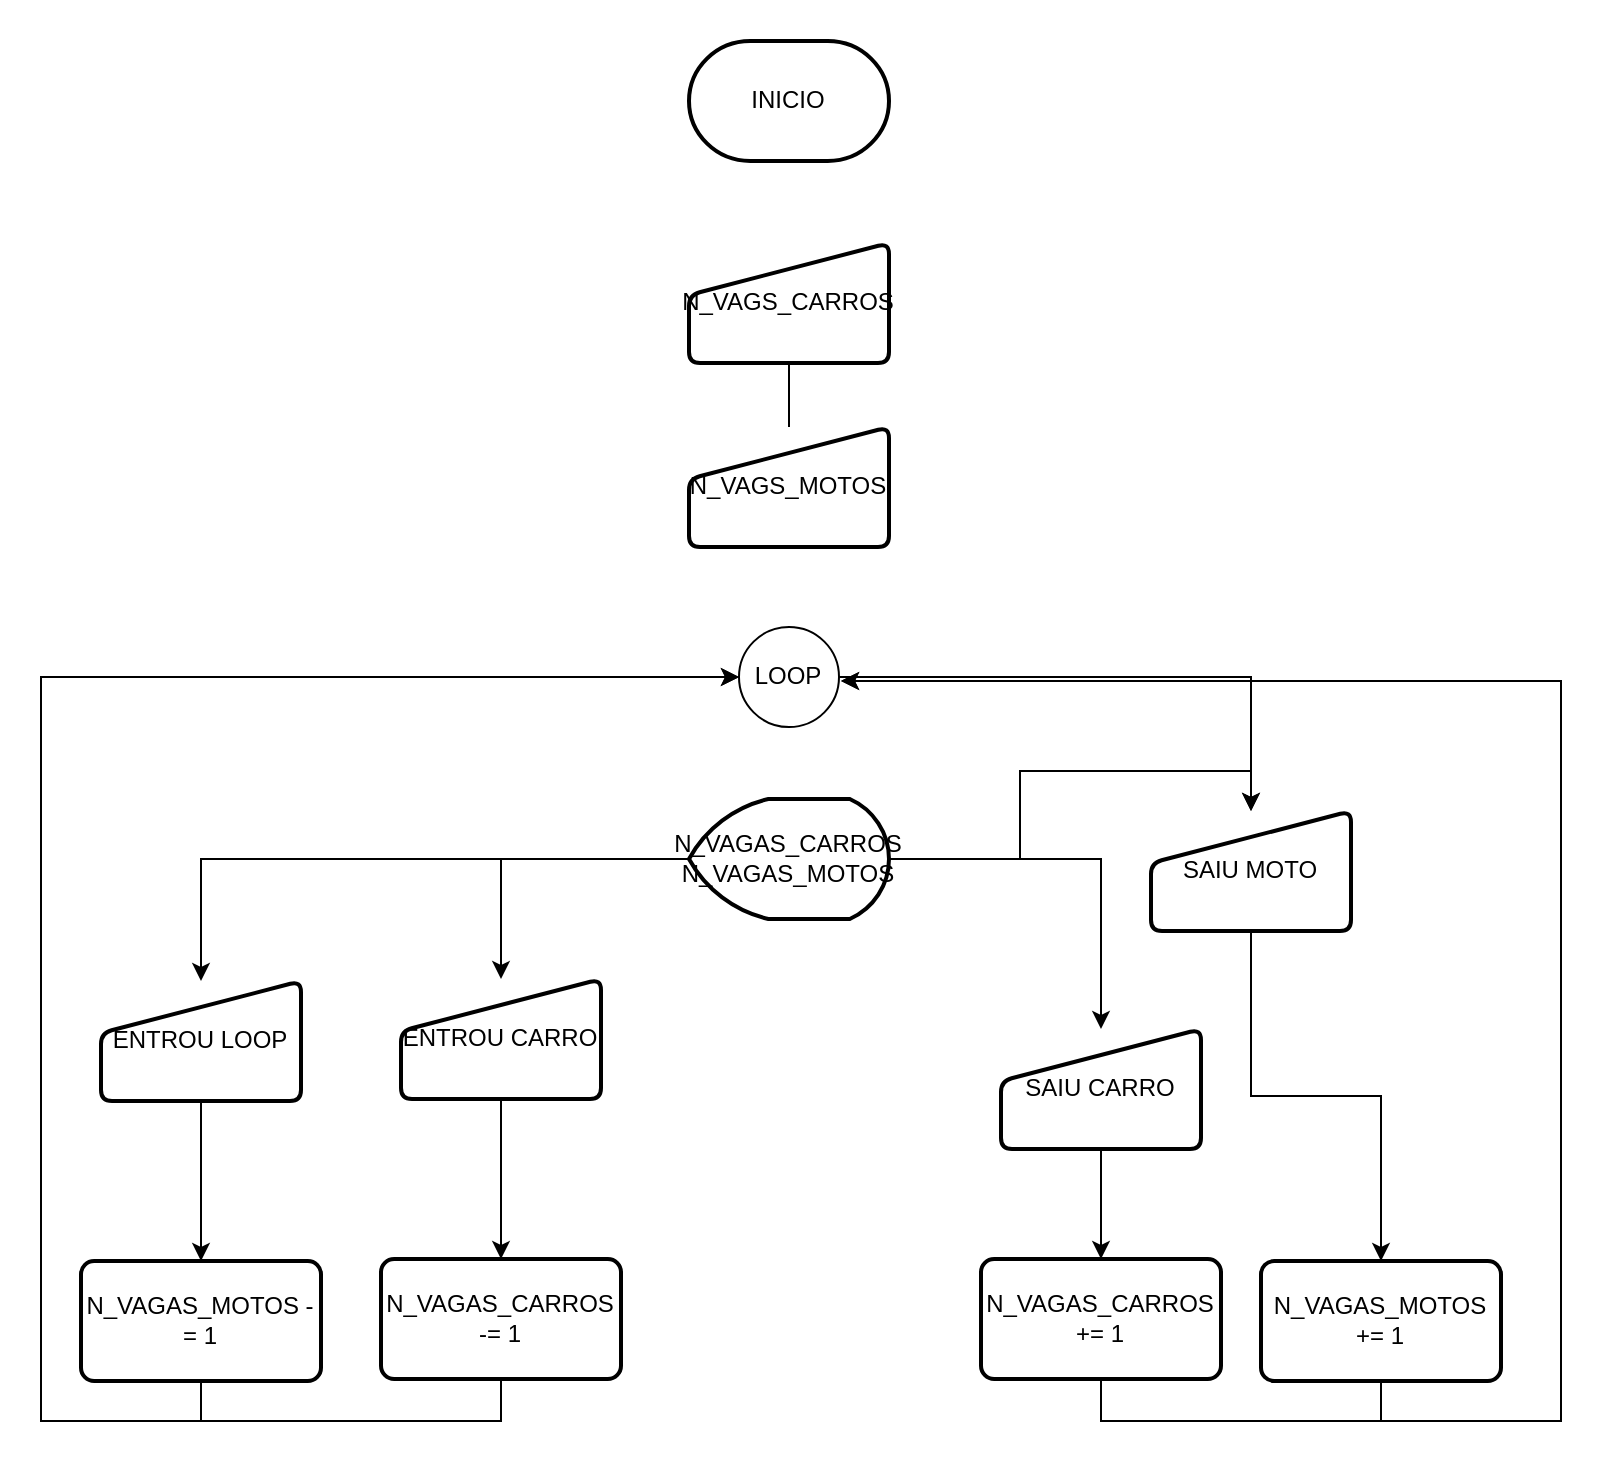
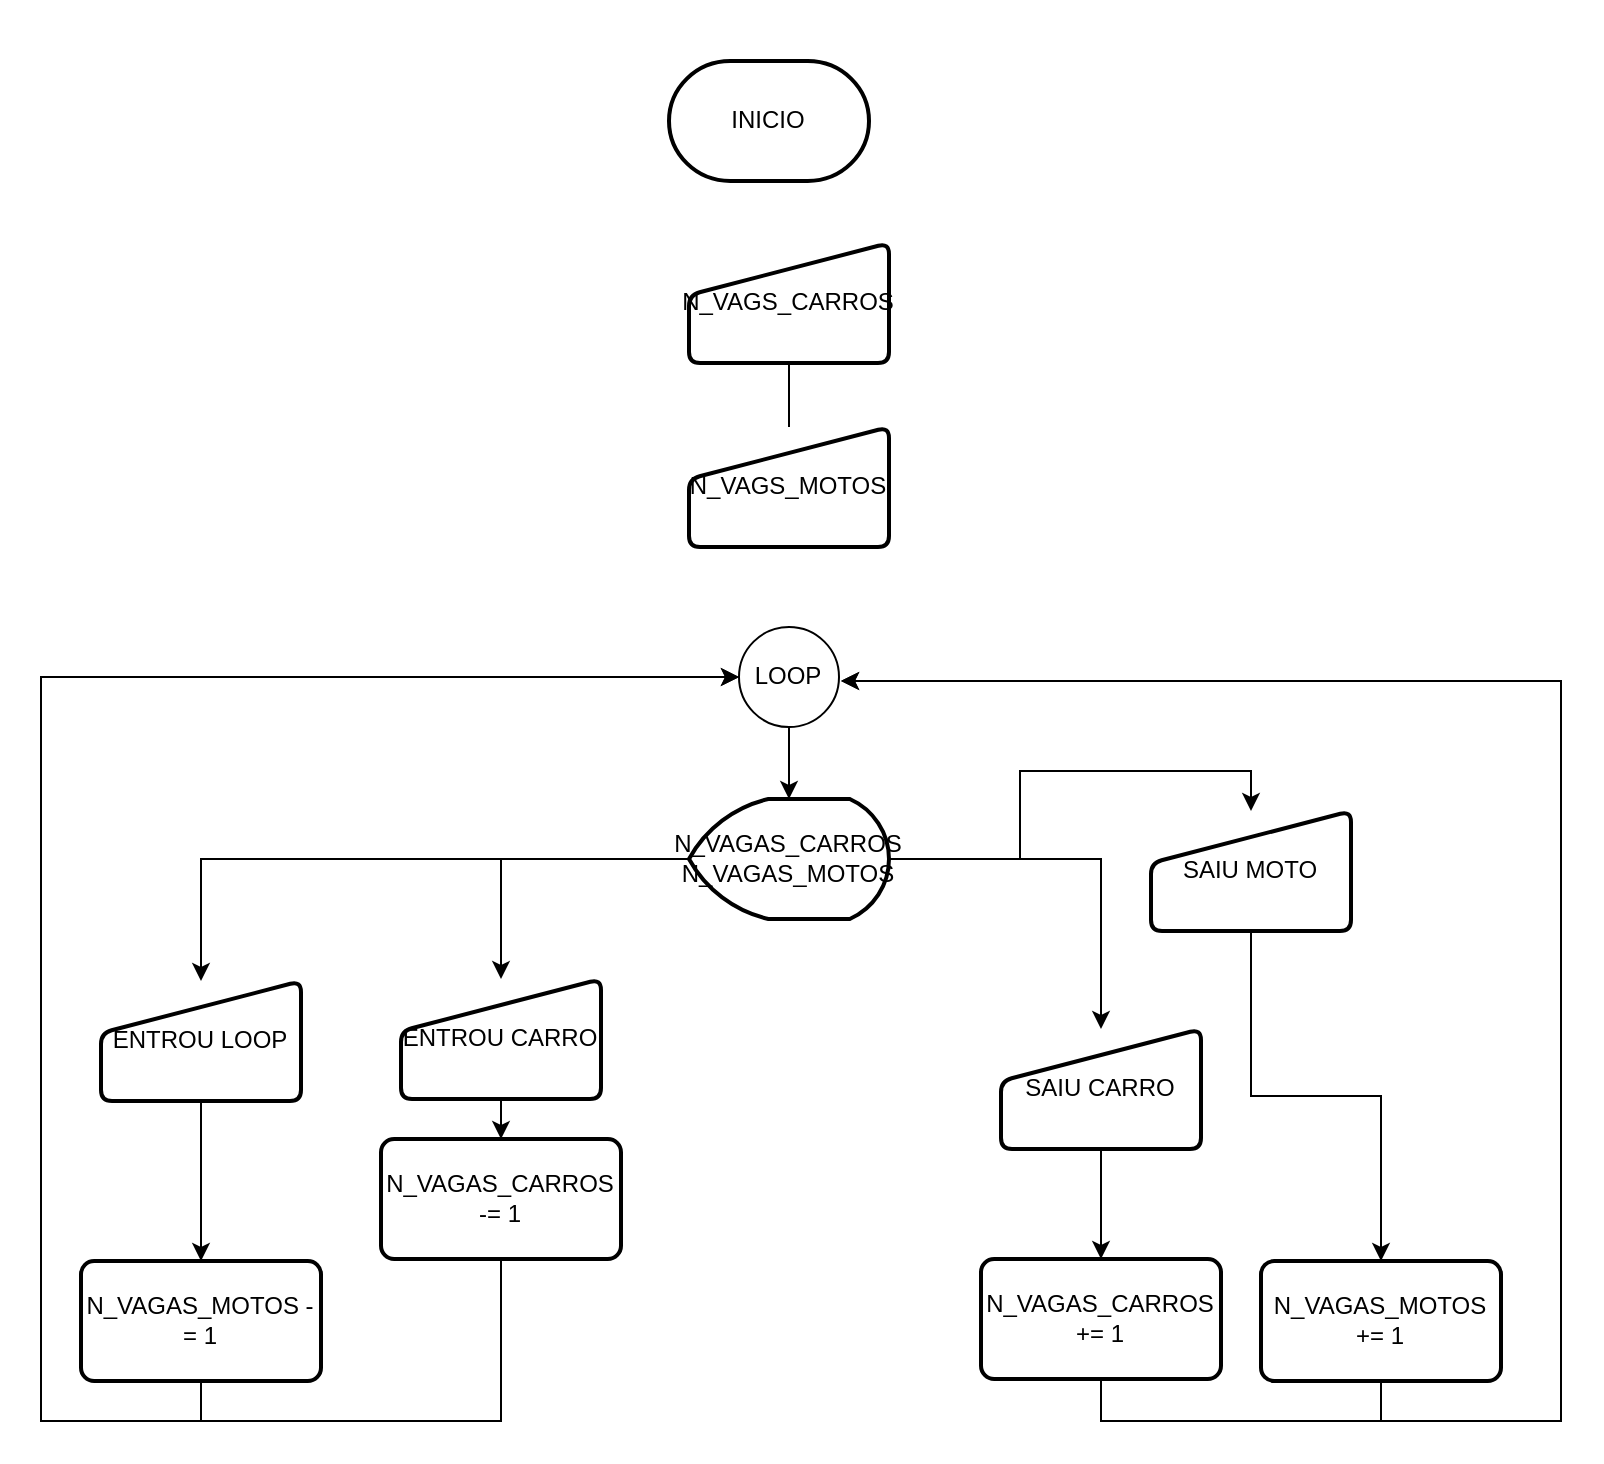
  <mxCell id="0" />
  <mxCell id="1" parent="0" />
- <mxCell id="2" value="INICIO" style="strokeWidth=2;html=1;shape=mxgraph.flowchart.terminator;whiteSpace=wrap;" vertex="1" parent="1"><mxGeometry x="344" width="100" height="60" as="geometry" y="20" /></mxCell>
+ <mxCell id="2" value="INICIO" style="strokeWidth=2;html=1;shape=mxgraph.flowchart.terminator;whiteSpace=wrap;" vertex="1" parent="1"><mxGeometry x="334" y="30" width="100" height="60" as="geometry" /></mxCell>
  <mxCell id="3" value="" style="edgeStyle=orthogonalEdgeStyle;rounded=0;orthogonalLoop=1;jettySize=auto;html=1;endArrow=none;" edge="1" parent="1" source="4" target="20"><mxGeometry relative="1" as="geometry" /></mxCell>
  <mxCell id="4" value="N_VAGS_CARROS" style="html=1;strokeWidth=2;shape=manualInput;whiteSpace=wrap;rounded=1;size=26;arcSize=11;" vertex="1" parent="1"><mxGeometry x="344" y="121" width="100" height="60" as="geometry" /></mxCell>
- <mxCell id="5" value="" style="edgeStyle=orthogonalEdgeStyle;rounded=0;orthogonalLoop=1;jettySize=auto;html=1;" edge="1" parent="1" source="6" target="26"><mxGeometry relative="1" as="geometry" /></mxCell>
+ <mxCell id="5" value="" style="edgeStyle=orthogonalEdgeStyle;rounded=0;orthogonalLoop=1;jettySize=auto;html=1;" edge="1" parent="1" source="6" target="15"><mxGeometry relative="1" as="geometry" /></mxCell>
  <mxCell id="6" value="LOOP" style="ellipse;whiteSpace=wrap;html=1;aspect=fixed;" vertex="1" parent="1"><mxGeometry x="369" y="313" width="50" height="50" as="geometry" /></mxCell>
  <mxCell id="7" value="" style="edgeStyle=orthogonalEdgeStyle;rounded=0;orthogonalLoop=1;jettySize=auto;html=1;" edge="1" parent="1" source="8" target="10"><mxGeometry relative="1" as="geometry" /></mxCell>
  <mxCell id="8" value="ENTROU CARRO" style="html=1;strokeWidth=2;shape=manualInput;whiteSpace=wrap;rounded=1;size=26;arcSize=11;" vertex="1" parent="1"><mxGeometry x="200" y="489" width="100" height="60" as="geometry" /></mxCell>
  <mxCell id="9" style="edgeStyle=orthogonalEdgeStyle;rounded=0;orthogonalLoop=1;jettySize=auto;html=1;entryX=0;entryY=0.5;entryDx=0;entryDy=0;" edge="1" parent="1" source="10" target="6"><mxGeometry relative="1" as="geometry"><Array as="points"><mxPoint x="250" y="710" /><mxPoint x="20" y="710" /><mxPoint x="20" y="338" /></Array></mxGeometry></mxCell>
- <mxCell id="10" value="N_VAGAS_CARROS -= 1" style="rounded=1;whiteSpace=wrap;html=1;strokeWidth=2;arcSize=11;" vertex="1" parent="1"><mxGeometry x="190" y="629" width="120" height="60" as="geometry" /></mxCell>
+ <mxCell id="10" value="N_VAGAS_CARROS -= 1" style="rounded=1;whiteSpace=wrap;html=1;strokeWidth=2;arcSize=11;" vertex="1" parent="1"><mxGeometry x="190" y="569" width="120" height="60" as="geometry" /></mxCell>
  <mxCell id="11" style="edgeStyle=orthogonalEdgeStyle;rounded=0;orthogonalLoop=1;jettySize=auto;html=1;entryX=0.5;entryY=0;entryDx=0;entryDy=0;" edge="1" parent="1" source="15" target="8"><mxGeometry relative="1" as="geometry" /></mxCell>
  <mxCell id="12" style="edgeStyle=orthogonalEdgeStyle;rounded=0;orthogonalLoop=1;jettySize=auto;html=1;entryX=0.5;entryY=0;entryDx=0;entryDy=0;" edge="1" parent="1" source="15" target="17"><mxGeometry relative="1" as="geometry" /></mxCell>
  <mxCell id="13" style="edgeStyle=orthogonalEdgeStyle;rounded=0;orthogonalLoop=1;jettySize=auto;html=1;entryX=0.5;entryY=0;entryDx=0;entryDy=0;" edge="1" parent="1" source="15" target="22"><mxGeometry relative="1" as="geometry" /></mxCell>
  <mxCell id="14" style="edgeStyle=orthogonalEdgeStyle;rounded=0;orthogonalLoop=1;jettySize=auto;html=1;entryX=0.5;entryY=0;entryDx=0;entryDy=0;" edge="1" parent="1" source="15" target="26"><mxGeometry relative="1" as="geometry" /></mxCell>
  <mxCell id="15" value="&lt;div&gt;N_VAGAS_CARROS&lt;/div&gt;&lt;div&gt;N_VAGAS_MOTOS&lt;br&gt;&lt;/div&gt;" style="strokeWidth=2;html=1;shape=mxgraph.flowchart.display;whiteSpace=wrap;" vertex="1" parent="1"><mxGeometry x="344" y="399" width="100" height="60" as="geometry" /></mxCell>
  <mxCell id="16" value="" style="edgeStyle=orthogonalEdgeStyle;rounded=0;orthogonalLoop=1;jettySize=auto;html=1;" edge="1" parent="1" source="17" target="19"><mxGeometry relative="1" as="geometry" /></mxCell>
  <mxCell id="17" value="SAIU CARRO" style="html=1;strokeWidth=2;shape=manualInput;whiteSpace=wrap;rounded=1;size=26;arcSize=11;" vertex="1" parent="1"><mxGeometry x="500" y="514" width="100" height="60" as="geometry" /></mxCell>
  <mxCell id="18" style="edgeStyle=orthogonalEdgeStyle;rounded=0;orthogonalLoop=1;jettySize=auto;html=1;" edge="1" parent="1" source="19"><mxGeometry relative="1" as="geometry"><mxPoint x="420" y="340" as="targetPoint" /><Array as="points"><mxPoint x="550" y="710" /><mxPoint x="780" y="710" /><mxPoint x="780" y="340" /></Array></mxGeometry></mxCell>
  <mxCell id="19" value="N_VAGAS_CARROS += 1" style="rounded=1;whiteSpace=wrap;html=1;strokeWidth=2;arcSize=11;" vertex="1" parent="1"><mxGeometry x="490" y="629" width="120" height="60" as="geometry" /></mxCell>
  <mxCell id="20" value="N_VAGS_MOTOS" style="html=1;strokeWidth=2;shape=manualInput;whiteSpace=wrap;rounded=1;size=26;arcSize=11;" vertex="1" parent="1"><mxGeometry x="344" y="213" width="100" height="60" as="geometry" /></mxCell>
  <mxCell id="21" value="" style="edgeStyle=orthogonalEdgeStyle;rounded=0;orthogonalLoop=1;jettySize=auto;html=1;" edge="1" parent="1" source="22" target="24"><mxGeometry relative="1" as="geometry" /></mxCell>
  <mxCell id="22" value="ENTROU LOOP" style="html=1;strokeWidth=2;shape=manualInput;whiteSpace=wrap;rounded=1;size=26;arcSize=11;" vertex="1" parent="1"><mxGeometry x="50" y="490" width="100" height="60" as="geometry" /></mxCell>
  <mxCell id="23" style="edgeStyle=orthogonalEdgeStyle;rounded=0;orthogonalLoop=1;jettySize=auto;html=1;entryX=0;entryY=0.5;entryDx=0;entryDy=0;" edge="1" parent="1" source="24" target="6"><mxGeometry relative="1" as="geometry"><mxPoint x="370" y="340" as="targetPoint" /><Array as="points"><mxPoint x="100" y="710" /><mxPoint x="20" y="710" /><mxPoint x="20" y="338" /></Array></mxGeometry></mxCell>
  <mxCell id="24" value="N_VAGAS_MOTOS -= 1" style="rounded=1;whiteSpace=wrap;html=1;strokeWidth=2;arcSize=11;" vertex="1" parent="1"><mxGeometry x="40" y="630" width="120" height="60" as="geometry" /></mxCell>
  <mxCell id="25" value="" style="edgeStyle=orthogonalEdgeStyle;rounded=0;orthogonalLoop=1;jettySize=auto;html=1;" edge="1" parent="1" source="26" target="28"><mxGeometry relative="1" as="geometry" /></mxCell>
  <mxCell id="26" value="SAIU MOTO" style="html=1;strokeWidth=2;shape=manualInput;whiteSpace=wrap;rounded=1;size=26;arcSize=11;" vertex="1" parent="1"><mxGeometry x="575" y="405" width="100" height="60" as="geometry" /></mxCell>
  <mxCell id="27" style="edgeStyle=orthogonalEdgeStyle;rounded=0;orthogonalLoop=1;jettySize=auto;html=1;" edge="1" parent="1" source="28"><mxGeometry relative="1" as="geometry"><mxPoint x="420" y="340" as="targetPoint" /><Array as="points"><mxPoint x="690" y="710" /><mxPoint x="780" y="710" /><mxPoint x="780" y="340" /><mxPoint x="450" y="340" /></Array></mxGeometry></mxCell>
  <mxCell id="28" value="N_VAGAS_MOTOS += 1" style="rounded=1;whiteSpace=wrap;html=1;strokeWidth=2;arcSize=11;" vertex="1" parent="1"><mxGeometry x="630" y="630" width="120" height="60" as="geometry" /></mxCell>
